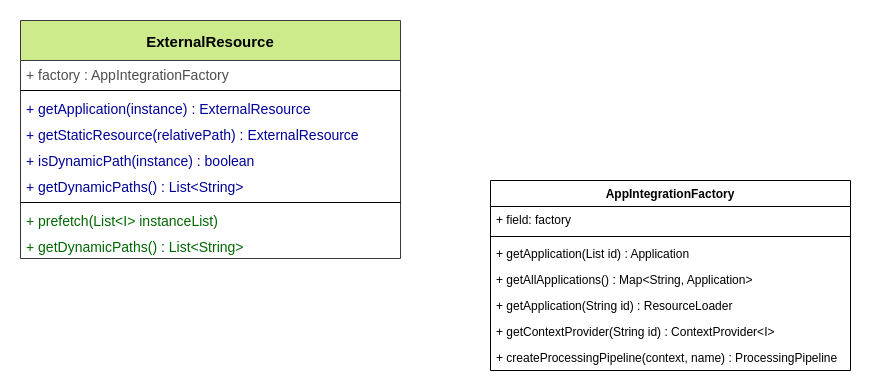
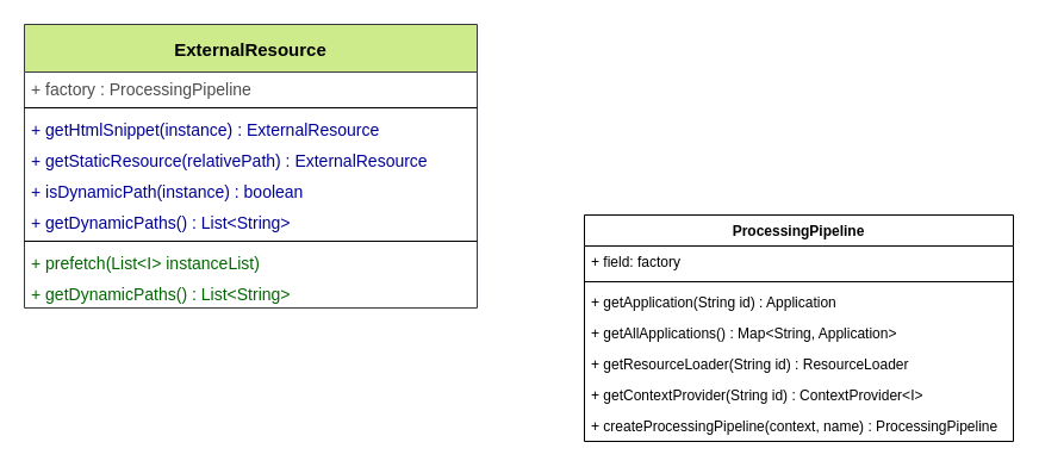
  <mxCell id="0" />
  <mxCell id="1" parent="0" />
- <mxCell id="2" value="AppIntegrationFactory" style="swimlane;fontStyle=1;align=center;verticalAlign=top;childLayout=stackLayout;horizontal=1;startSize=26;horizontalStack=0;resizeParent=1;resizeParentMax=0;resizeLast=0;collapsible=1;marginBottom=0;" vertex="1" parent="1"><mxGeometry x="490" y="180" width="360" height="190" as="geometry" /></mxCell>
+ <mxCell id="2" value="ProcessingPipeline" style="swimlane;fontStyle=1;align=center;verticalAlign=top;childLayout=stackLayout;horizontal=1;startSize=26;horizontalStack=0;resizeParent=1;resizeParentMax=0;resizeLast=0;collapsible=1;marginBottom=0;" vertex="1" parent="1"><mxGeometry x="490" y="180" width="360" height="190" as="geometry" /></mxCell>
  <mxCell id="3" value="+ field: factory" style="text;strokeColor=none;fillColor=none;align=left;verticalAlign=top;spacingLeft=4;spacingRight=4;overflow=hidden;rotatable=0;points=[[0,0.5],[1,0.5]];portConstraint=eastwest;" vertex="1" parent="2"><mxGeometry y="26" width="360" height="26" as="geometry" /></mxCell>
  <mxCell id="4" value="" style="line;strokeWidth=1;fillColor=none;align=left;verticalAlign=middle;spacingTop=-1;spacingLeft=3;spacingRight=3;rotatable=0;labelPosition=right;points=[];portConstraint=eastwest;" vertex="1" parent="2"><mxGeometry y="52" width="360" height="8" as="geometry" /></mxCell>
- <mxCell id="5" value="+ getApplication(List id) : Application " style="text;strokeColor=none;fillColor=none;align=left;verticalAlign=top;spacingLeft=4;spacingRight=4;overflow=hidden;rotatable=0;points=[[0,0.5],[1,0.5]];portConstraint=eastwest;" vertex="1" parent="2"><mxGeometry y="60" width="360" height="26" as="geometry" /></mxCell>
+ <mxCell id="5" value="+ getApplication(String id) : Application " style="text;strokeColor=none;fillColor=none;align=left;verticalAlign=top;spacingLeft=4;spacingRight=4;overflow=hidden;rotatable=0;points=[[0,0.5],[1,0.5]];portConstraint=eastwest;" vertex="1" parent="2"><mxGeometry y="60" width="360" height="26" as="geometry" /></mxCell>
  <mxCell id="6" value="+ getAllApplications() : Map&lt;String, Application&gt;&#10;" style="text;strokeColor=none;fillColor=none;align=left;verticalAlign=top;spacingLeft=4;spacingRight=4;overflow=hidden;rotatable=0;points=[[0,0.5],[1,0.5]];portConstraint=eastwest;" vertex="1" parent="2"><mxGeometry y="86" width="360" height="26" as="geometry" /></mxCell>
- <mxCell id="7" value="+ getApplication(String id) : ResourceLoader" style="text;strokeColor=none;fillColor=none;align=left;verticalAlign=top;spacingLeft=4;spacingRight=4;overflow=hidden;rotatable=0;points=[[0,0.5],[1,0.5]];portConstraint=eastwest;" vertex="1" parent="2"><mxGeometry y="112" width="360" height="26" as="geometry" /></mxCell>
+ <mxCell id="7" value="+ getResourceLoader(String id) : ResourceLoader" style="text;strokeColor=none;fillColor=none;align=left;verticalAlign=top;spacingLeft=4;spacingRight=4;overflow=hidden;rotatable=0;points=[[0,0.5],[1,0.5]];portConstraint=eastwest;" vertex="1" parent="2"><mxGeometry y="112" width="360" height="26" as="geometry" /></mxCell>
  <mxCell id="8" value="+ getContextProvider(String id) : ContextProvider&lt;I&gt;" style="text;strokeColor=none;fillColor=none;align=left;verticalAlign=top;spacingLeft=4;spacingRight=4;overflow=hidden;rotatable=0;points=[[0,0.5],[1,0.5]];portConstraint=eastwest;" vertex="1" parent="2"><mxGeometry y="138" width="360" height="26" as="geometry" /></mxCell>
  <mxCell id="9" value="+ createProcessingPipeline(context, name) : ProcessingPipeline" style="text;strokeColor=none;fillColor=none;align=left;verticalAlign=top;spacingLeft=4;spacingRight=4;overflow=hidden;rotatable=0;points=[[0,0.5],[1,0.5]];portConstraint=eastwest;" vertex="1" parent="2"><mxGeometry y="164" width="360" height="26" as="geometry" /></mxCell>
  <mxCell id="10" value="ExternalResource" style="swimlane;fontStyle=1;align=center;verticalAlign=middle;childLayout=stackLayout;horizontal=1;startSize=40;horizontalStack=0;resizeParent=1;resizeParentMax=0;resizeLast=0;collapsible=1;marginBottom=0;fontSize=15;fillColor=#cdeb8b;strokeColor=#36393d;" vertex="1" parent="1"><mxGeometry x="20" y="20" width="380" height="238" as="geometry"><mxRectangle x="310" y="420" width="190" height="40" as="alternateBounds" /></mxGeometry></mxCell>
- <mxCell id="11" value="+ factory : AppIntegrationFactory" style="text;strokeColor=none;fillColor=none;align=left;verticalAlign=top;spacingLeft=4;spacingRight=4;overflow=hidden;rotatable=0;points=[[0,0.5],[1,0.5]];portConstraint=eastwest;fontSize=14;fontColor=#4D4D4D;" vertex="1" parent="10"><mxGeometry y="40" width="380" height="26" as="geometry" /></mxCell>
+ <mxCell id="11" value="+ factory : ProcessingPipeline" style="text;strokeColor=none;fillColor=none;align=left;verticalAlign=top;spacingLeft=4;spacingRight=4;overflow=hidden;rotatable=0;points=[[0,0.5],[1,0.5]];portConstraint=eastwest;fontSize=14;fontColor=#4D4D4D;" vertex="1" parent="10"><mxGeometry y="40" width="380" height="26" as="geometry" /></mxCell>
  <mxCell id="12" value="" style="line;strokeWidth=1;fillColor=none;align=left;verticalAlign=middle;spacingTop=-1;spacingLeft=3;spacingRight=3;rotatable=0;labelPosition=right;points=[];portConstraint=eastwest;" vertex="1" parent="10"><mxGeometry y="66" width="380" height="8" as="geometry" /></mxCell>
- <mxCell id="13" value="+ getApplication(instance) : ExternalResource " style="text;strokeColor=none;fillColor=none;align=left;verticalAlign=top;spacingLeft=4;spacingRight=4;overflow=hidden;rotatable=0;points=[[0,0.5],[1,0.5]];portConstraint=eastwest;fontSize=14;spacing=2;fontColor=#000099;" vertex="1" parent="10"><mxGeometry y="74" width="380" height="26" as="geometry" /></mxCell>
+ <mxCell id="13" value="+ getHtmlSnippet(instance) : ExternalResource " style="text;strokeColor=none;fillColor=none;align=left;verticalAlign=top;spacingLeft=4;spacingRight=4;overflow=hidden;rotatable=0;points=[[0,0.5],[1,0.5]];portConstraint=eastwest;fontSize=14;spacing=2;fontColor=#000099;" vertex="1" parent="10"><mxGeometry y="74" width="380" height="26" as="geometry" /></mxCell>
  <mxCell id="14" value="+ getStaticResource(relativePath) : ExternalResource&#10;" style="text;strokeColor=none;fillColor=none;align=left;verticalAlign=top;spacingLeft=4;spacingRight=4;overflow=hidden;rotatable=0;points=[[0,0.5],[1,0.5]];portConstraint=eastwest;fontSize=14;spacing=2;fontColor=#000099;" vertex="1" parent="10"><mxGeometry y="100" width="380" height="26" as="geometry" /></mxCell>
  <mxCell id="15" value="+ isDynamicPath(instance) : boolean" style="text;strokeColor=none;fillColor=none;align=left;verticalAlign=top;spacingLeft=4;spacingRight=4;overflow=hidden;rotatable=0;points=[[0,0.5],[1,0.5]];portConstraint=eastwest;fontSize=14;spacing=2;fontColor=#000099;" vertex="1" parent="10"><mxGeometry y="126" width="380" height="26" as="geometry" /></mxCell>
  <mxCell id="16" value="+ getDynamicPaths() : List&lt;String&gt;" style="text;strokeColor=none;fillColor=none;align=left;verticalAlign=top;spacingLeft=4;spacingRight=4;overflow=hidden;rotatable=0;points=[[0,0.5],[1,0.5]];portConstraint=eastwest;fontSize=14;fontColor=#000099;" vertex="1" parent="10"><mxGeometry y="152" width="380" height="26" as="geometry" /></mxCell>
  <mxCell id="17" value="" style="line;strokeWidth=1;fillColor=none;align=left;verticalAlign=middle;spacingTop=-1;spacingLeft=3;spacingRight=3;rotatable=0;labelPosition=right;points=[];portConstraint=eastwest;spacing=2;" vertex="1" parent="10"><mxGeometry y="178" width="380" height="8" as="geometry" /></mxCell>
  <mxCell id="18" value="+ prefetch(List&lt;I&gt; instanceList)" style="text;strokeColor=none;fillColor=none;align=left;verticalAlign=top;spacingLeft=4;spacingRight=4;overflow=hidden;rotatable=0;points=[[0,0.5],[1,0.5]];portConstraint=eastwest;fontSize=14;spacing=2;fontColor=#006600;" vertex="1" parent="10"><mxGeometry y="186" width="380" height="26" as="geometry" /></mxCell>
  <mxCell id="19" value="+ getDynamicPaths() : List&lt;String&gt;" style="text;strokeColor=none;fillColor=none;align=left;verticalAlign=top;spacingLeft=4;spacingRight=4;overflow=hidden;rotatable=0;points=[[0,0.5],[1,0.5]];portConstraint=eastwest;fontSize=14;spacing=2;fontColor=#006600;" vertex="1" parent="10"><mxGeometry y="212" width="380" height="26" as="geometry" /></mxCell>
